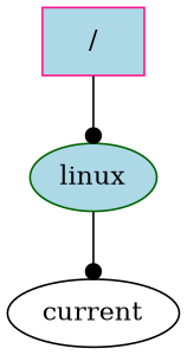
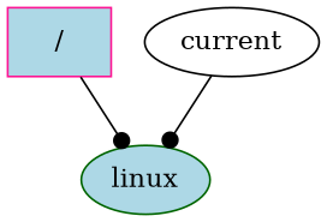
  digraph {
    node [style=filled fillcolor=lightblue]
    edge [arrowhead=dot]
    n1 [label="/" shape=box color=deeppink]
    n2 [label=linux color=darkgreen]
    n3 [label=current fillcolor=white color=black]
    n1 -> n2
-   n2 -> n3
+   n3 -> n2
  }
